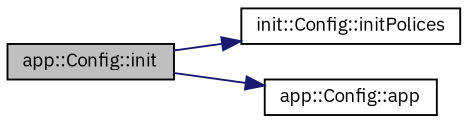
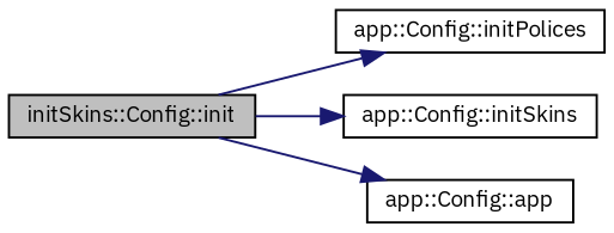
  digraph {
    fontname="IBM Plex Sans"
    rankdir=LR
    node [color=black fillcolor=white fontname="IBM Plex Sans" fontsize=10 shape=record style=filled]
    edge [color=midnightblue fontname="IBM Plex Sans" fontsize=10 labelfontname=Helvetica labelfontsize=10 style=solid]
-   n1 [fillcolor=grey75 fontcolor=black height=0.2 label="app::Config::init" width=0.4]
-   n2 [height=0.2 label="init::Config::initPolices" width=0.4]
+   n1 [fillcolor=grey75 fontcolor=black height=0.2 label="initSkins::Config::init" width=0.4]
+   n2 [height=0.2 label="app::Config::initPolices" width=0.4]
+   n3 [height=0.2 label="app::Config::initSkins" width=0.4]
    n4 [height=0.2 label="app::Config::app" width=0.4]
    n1 -> n2
+   n1 -> n3
    n1 -> n4
  }
